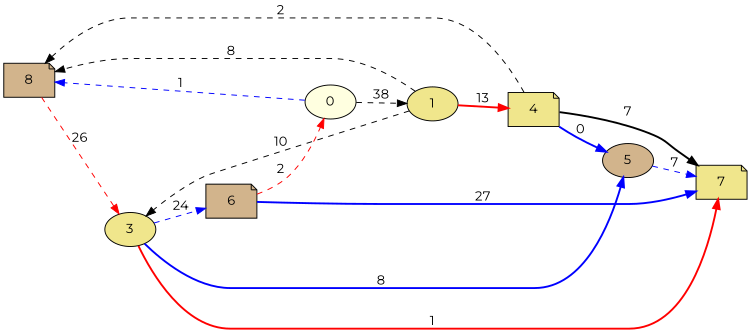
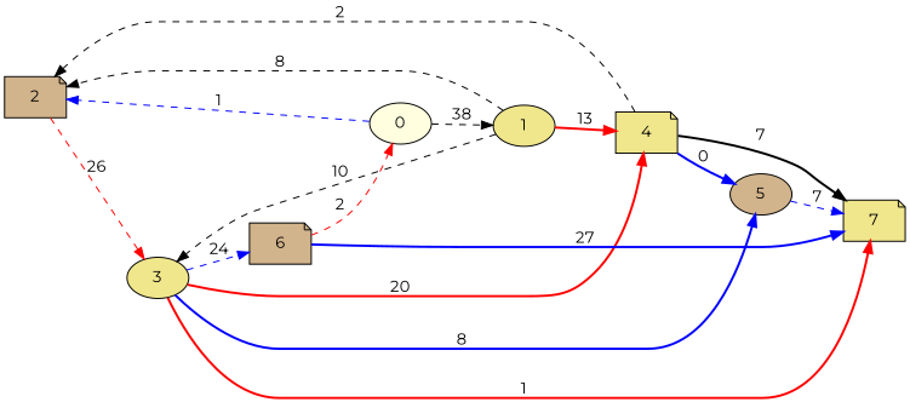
  digraph {
    fontname=Montserrat
    rankdir=LR
    node [fillcolor=khaki fontname=Montserrat shape=note style=filled]
    edge [color=blue fontname=Montserrat style=dashed]
-   2 [fillcolor=tan label=8]
+   2 [fillcolor=tan]
    4
    7
    5 [fillcolor=tan shape=ellipse]
    3 [shape=ellipse]
    6 [fillcolor=tan]
    0 [fillcolor=lightyellow shape=ellipse]
    1 [shape=ellipse]
    2 -> 3 [color=red label=26]
    4 -> 2 [color=black label=2]
    4 -> 7 [color=black label=7 style=bold]
    4 -> 5 [label=0 style=bold]
    5 -> 7 [label=7]
+   3 -> 4 [color=red label=20 style=bold]
    3 -> 7 [color=red label=1 style=bold]
    3 -> 5 [label=8 style=bold]
    3 -> 6 [label=24]
    6 -> 7 [label=27 style=bold]
    6 -> 0 [color=red label=2]
    0 -> 2 [label=1]
    0 -> 1 [color=black label=38]
    1 -> 2 [color=black label=8]
    1 -> 4 [color=red label=13 style=bold]
    1 -> 3 [color=black label=10]
  }
